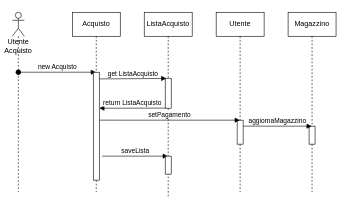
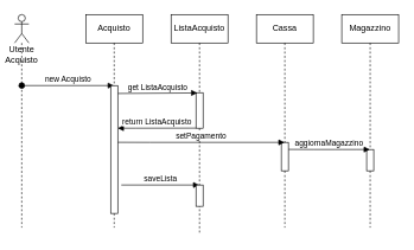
  <mxCell id="0" />
  <mxCell id="1" parent="0" />
  <mxCell id="2" value="Utente Acquisto" style="shape=umlLifeline;participant=umlActor;perimeter=lifelinePerimeter;whiteSpace=wrap;html=1;container=1;collapsible=0;recursiveResize=0;verticalAlign=top;spacingTop=36;outlineConnect=0;" vertex="1" parent="1"><mxGeometry x="20" y="20" width="20" height="300" as="geometry" /></mxCell>
  <mxCell id="3" value="new Acquisto" style="html=1;verticalAlign=bottom;startArrow=oval;startFill=1;endArrow=block;startSize=8;rounded=0;" edge="1" parent="1" target="4"><mxGeometry width="60" relative="1" as="geometry"><mxPoint x="30" y="120" as="sourcePoint" /><mxPoint x="130" y="120" as="targetPoint" /></mxGeometry></mxCell>
  <mxCell id="4" value="Acquisto" style="shape=umlLifeline;perimeter=lifelinePerimeter;whiteSpace=wrap;html=1;container=1;collapsible=0;recursiveResize=0;outlineConnect=0;" vertex="1" parent="1"><mxGeometry x="120" y="20" width="80" height="300" as="geometry" /></mxCell>
  <mxCell id="5" value="" style="html=1;points=[];perimeter=orthogonalPerimeter;" vertex="1" parent="4"><mxGeometry x="35" y="100" width="10" height="180" as="geometry" /></mxCell>
  <mxCell id="6" value="saveLista" style="html=1;verticalAlign=bottom;endArrow=block;rounded=0;" edge="1" parent="4"><mxGeometry width="80" relative="1" as="geometry"><mxPoint x="50" y="240" as="sourcePoint" /><mxPoint x="159.5" y="240" as="targetPoint" /></mxGeometry></mxCell>
  <mxCell id="7" value="ListaAcquisto" style="shape=umlLifeline;perimeter=lifelinePerimeter;whiteSpace=wrap;html=1;container=1;collapsible=0;recursiveResize=0;outlineConnect=0;" vertex="1" parent="1"><mxGeometry x="240" y="20" width="80" height="310" as="geometry" /></mxCell>
  <mxCell id="8" value="" style="html=1;points=[];perimeter=orthogonalPerimeter;" vertex="1" parent="7"><mxGeometry x="35" y="110" width="10" height="50" as="geometry" /></mxCell>
  <mxCell id="9" value="" style="html=1;points=[];perimeter=orthogonalPerimeter;" vertex="1" parent="7"><mxGeometry x="35" y="240" width="10" height="30" as="geometry" /></mxCell>
  <mxCell id="10" value="get ListaAcquisto" style="html=1;verticalAlign=bottom;endArrow=block;rounded=0;entryX=0.186;entryY=0.007;entryDx=0;entryDy=0;entryPerimeter=0;exitX=1.042;exitY=0.062;exitDx=0;exitDy=0;exitPerimeter=0;" edge="1" parent="1" source="5" target="8"><mxGeometry width="80" relative="1" as="geometry"><mxPoint x="170" y="131" as="sourcePoint" /><mxPoint x="270" y="130" as="targetPoint" /></mxGeometry></mxCell>
- <mxCell id="11" value="Utente" style="shape=umlLifeline;perimeter=lifelinePerimeter;whiteSpace=wrap;html=1;container=1;collapsible=0;recursiveResize=0;outlineConnect=0;" vertex="1" parent="1"><mxGeometry x="360" y="20" width="80" height="300" as="geometry" /></mxCell>
+ <mxCell id="11" value="Cassa" style="shape=umlLifeline;perimeter=lifelinePerimeter;whiteSpace=wrap;html=1;container=1;collapsible=0;recursiveResize=0;outlineConnect=0;" vertex="1" parent="1"><mxGeometry x="360" y="20" width="80" height="300" as="geometry" /></mxCell>
  <mxCell id="12" value="" style="html=1;points=[];perimeter=orthogonalPerimeter;" vertex="1" parent="11"><mxGeometry x="35" y="180" width="10" height="40" as="geometry" /></mxCell>
  <mxCell id="13" value="return ListaAcquisto" style="html=1;verticalAlign=bottom;endArrow=block;rounded=0;exitX=0.011;exitY=0.998;exitDx=0;exitDy=0;exitPerimeter=0;" edge="1" parent="1" source="8" target="5"><mxGeometry width="80" relative="1" as="geometry"><mxPoint x="200" y="170" as="sourcePoint" /><mxPoint x="280" y="170" as="targetPoint" /><Array as="points"><mxPoint x="190" y="180" /></Array></mxGeometry></mxCell>
  <mxCell id="14" value="setPagamento" style="html=1;verticalAlign=bottom;endArrow=block;rounded=0;exitX=1.026;exitY=0.444;exitDx=0;exitDy=0;exitPerimeter=0;" edge="1" parent="1" source="5" target="11"><mxGeometry width="80" relative="1" as="geometry"><mxPoint x="170" y="200" as="sourcePoint" /><mxPoint x="240" y="200" as="targetPoint" /><Array as="points"><mxPoint x="210" y="200" /></Array></mxGeometry></mxCell>
  <mxCell id="15" value="Magazzino" style="shape=umlLifeline;perimeter=lifelinePerimeter;whiteSpace=wrap;html=1;container=1;collapsible=0;recursiveResize=0;outlineConnect=0;" vertex="1" parent="1"><mxGeometry x="480" y="20" width="80" height="300" as="geometry" /></mxCell>
  <mxCell id="16" value="" style="html=1;points=[];perimeter=orthogonalPerimeter;" vertex="1" parent="15"><mxGeometry x="35" y="190" width="10" height="30" as="geometry" /></mxCell>
  <mxCell id="17" value="aggiornaMagazzino" style="html=1;verticalAlign=bottom;endArrow=block;rounded=0;exitX=1.02;exitY=0.247;exitDx=0;exitDy=0;exitPerimeter=0;" edge="1" parent="1" source="12" target="15"><mxGeometry width="80" relative="1" as="geometry"><mxPoint x="410" y="210" as="sourcePoint" /><mxPoint x="520" y="260" as="targetPoint" /><Array as="points"><mxPoint x="440" y="210" /><mxPoint x="450" y="210" /><mxPoint x="470" y="210" /><mxPoint x="480" y="210" /><mxPoint x="500" y="210" /></Array></mxGeometry></mxCell>
